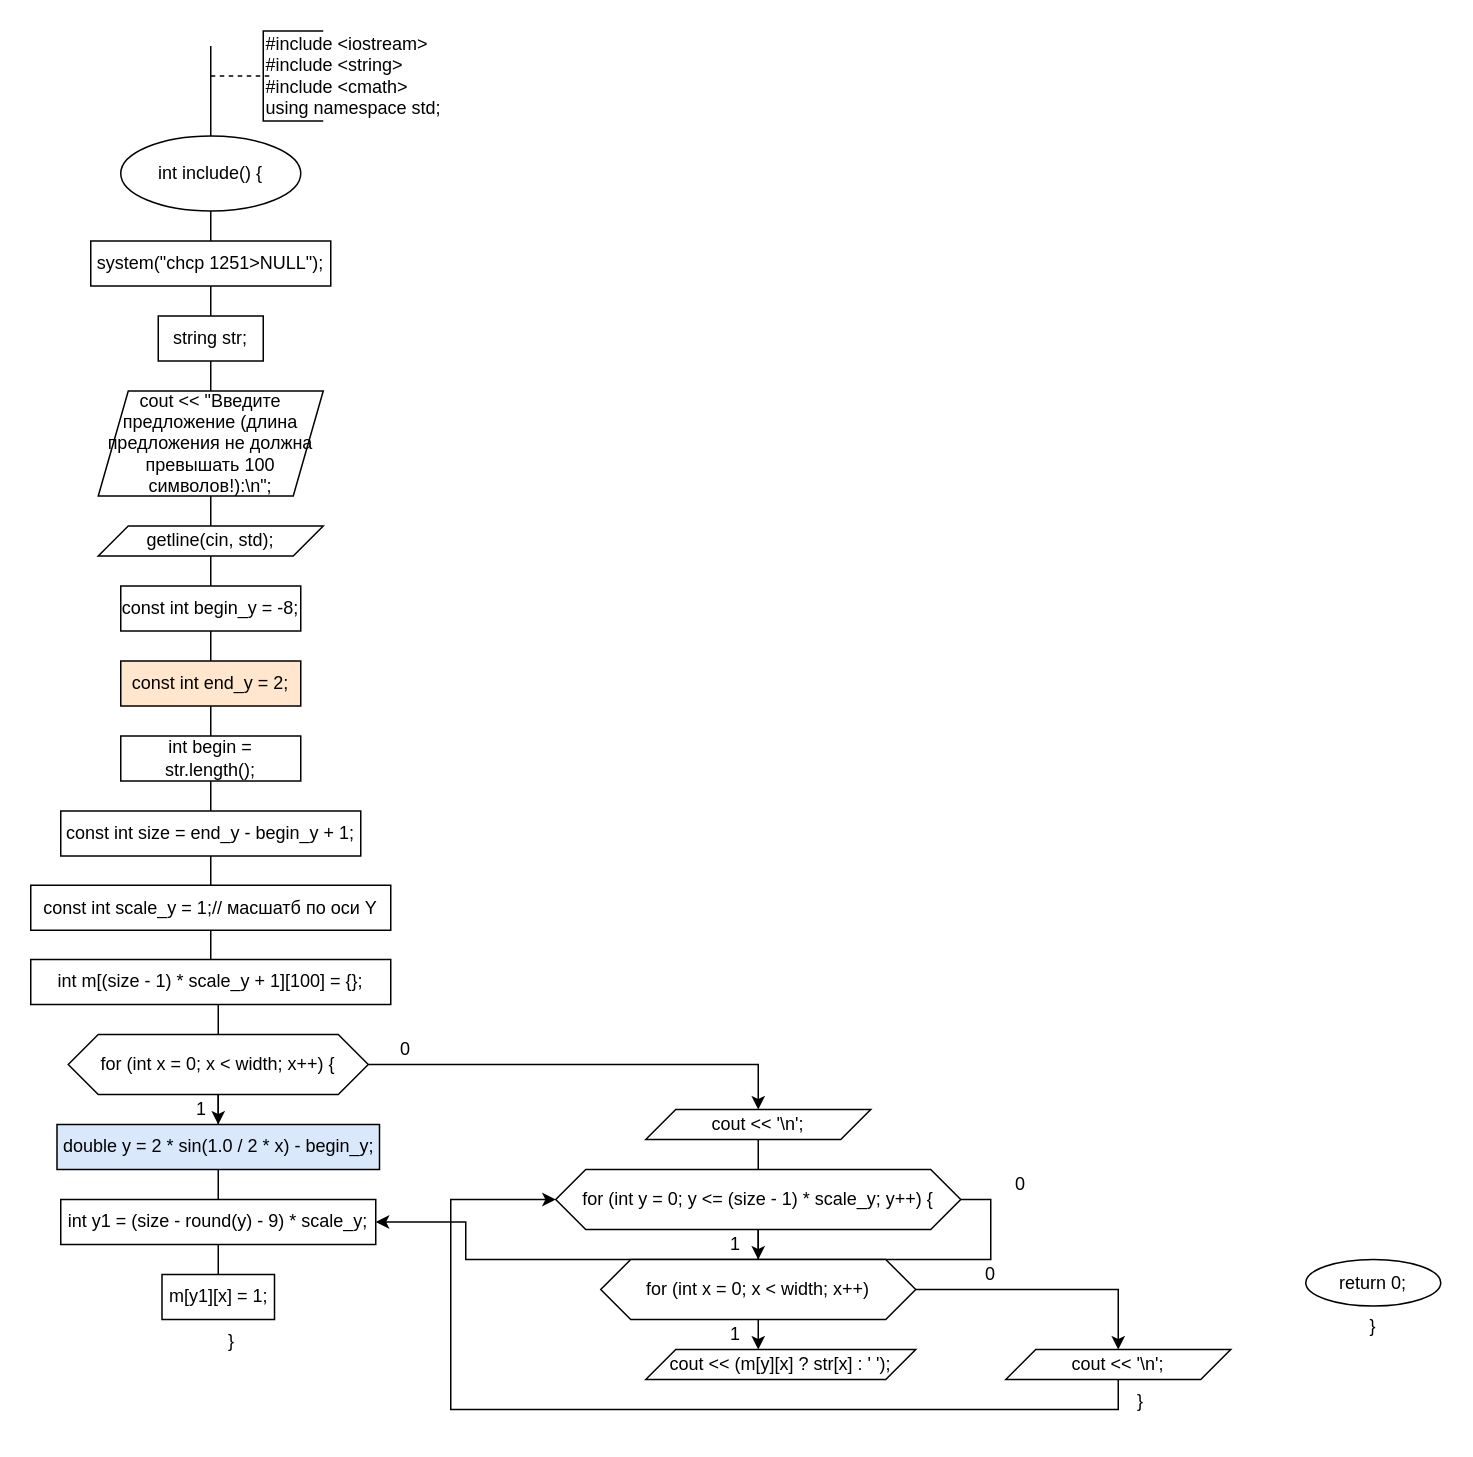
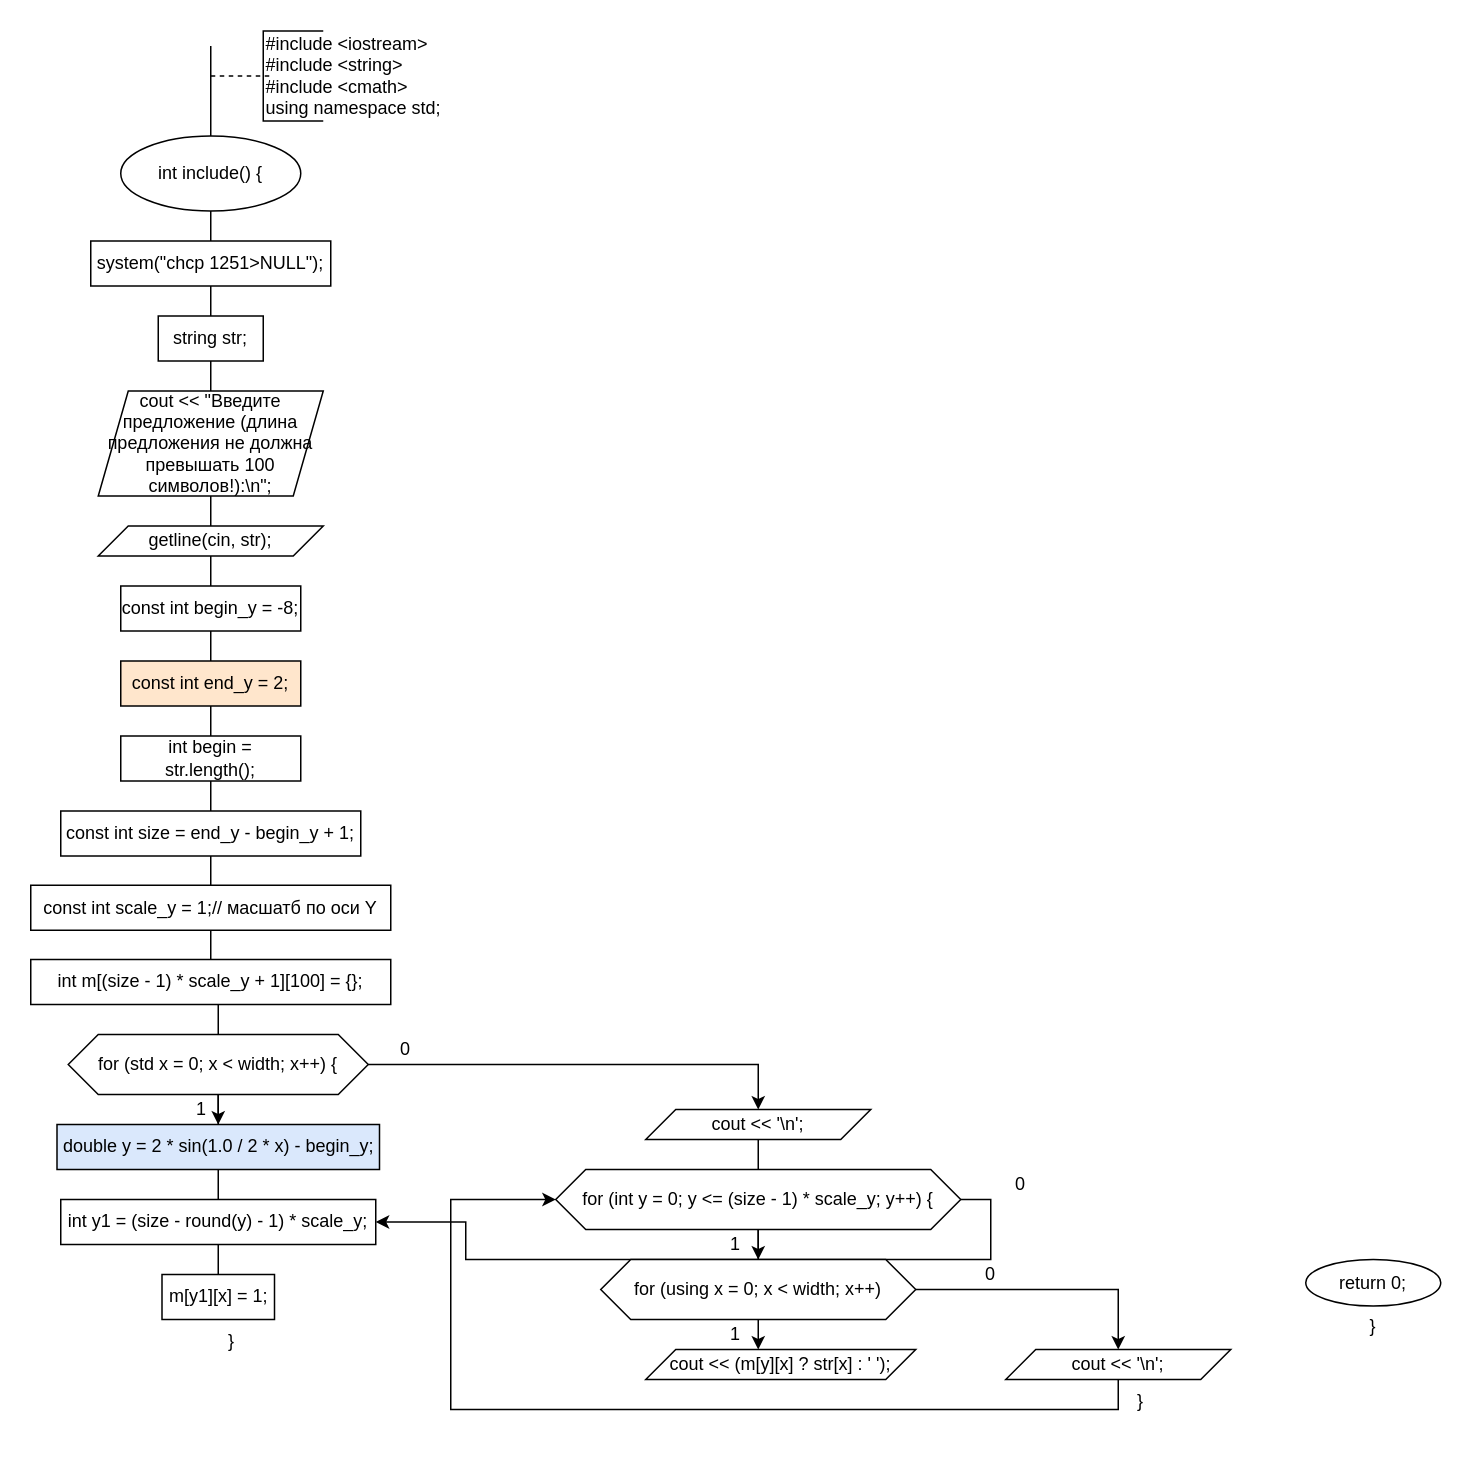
  <mxCell id="0" />
  <mxCell id="1" parent="0" />
  <mxCell id="2" value="" style="endArrow=none;html=1;rounded=0;" edge="1" parent="1"><mxGeometry width="50" height="50" relative="1" as="geometry"><mxPoint x="140" y="90" as="sourcePoint" /><mxPoint x="140" y="30" as="targetPoint" /></mxGeometry></mxCell>
  <mxCell id="3" value="" style="endArrow=none;dashed=1;html=1;rounded=0;" edge="1" parent="1"><mxGeometry width="50" height="50" relative="1" as="geometry"><mxPoint x="140" y="50" as="sourcePoint" /><mxPoint x="180" y="50" as="targetPoint" /></mxGeometry></mxCell>
  <mxCell id="4" value="" style="endArrow=none;html=1;rounded=0;" edge="1" parent="1"><mxGeometry width="50" height="50" relative="1" as="geometry"><mxPoint x="215" y="80" as="sourcePoint" /><mxPoint x="215" as="targetPoint" y="20" /><Array as="points"><mxPoint x="195" y="80" /><mxPoint x="175" y="80" /><mxPoint x="175" y="50" /><mxPoint x="175" y="20" /></Array></mxGeometry></mxCell>
  <mxCell id="5" value="int include() {" style="ellipse;whiteSpace=wrap;html=1;" vertex="1" parent="1"><mxGeometry x="80" y="90" width="120" height="50" as="geometry" /></mxCell>
  <mxCell id="6" value="" style="endArrow=none;html=1;rounded=0;entryX=0.5;entryY=1;entryDx=0;entryDy=0;" edge="1" parent="1" target="5"><mxGeometry width="50" height="50" relative="1" as="geometry"><mxPoint x="140" y="160" as="sourcePoint" /><mxPoint x="190" y="290" as="targetPoint" /></mxGeometry></mxCell>
  <mxCell id="7" value="system(&quot;chcp 1251&amp;gt;NULL&quot;);" style="rounded=0;whiteSpace=wrap;html=1;" vertex="1" parent="1"><mxGeometry x="60" y="160" width="160" height="30" as="geometry" /></mxCell>
  <mxCell id="8" value="" style="endArrow=none;html=1;rounded=0;entryX=0.5;entryY=1;entryDx=0;entryDy=0;" edge="1" parent="1" target="7"><mxGeometry width="50" height="50" relative="1" as="geometry"><mxPoint x="140" y="210" as="sourcePoint" /><mxPoint x="190" y="290" as="targetPoint" /></mxGeometry></mxCell>
  <mxCell id="9" value="string str;" style="rounded=0;whiteSpace=wrap;html=1;" vertex="1" parent="1"><mxGeometry x="105" y="210" width="70" height="30" as="geometry" /></mxCell>
  <mxCell id="10" value="" style="endArrow=none;html=1;rounded=0;entryX=0.5;entryY=1;entryDx=0;entryDy=0;" edge="1" parent="1" target="9"><mxGeometry width="50" height="50" relative="1" as="geometry"><mxPoint x="140" y="260" as="sourcePoint" /><mxPoint x="190" y="340" as="targetPoint" /></mxGeometry></mxCell>
  <mxCell id="11" value="cout &amp;lt;&amp;lt; &quot;Введите предложение (длина предложения не должна превышать 100 символов!):\n&quot;;" style="shape=parallelogram;perimeter=parallelogramPerimeter;whiteSpace=wrap;html=1;fixedSize=1;" vertex="1" parent="1"><mxGeometry x="65" y="260" width="150" height="70" as="geometry" /></mxCell>
  <mxCell id="12" value="" style="endArrow=none;html=1;rounded=0;entryX=0.5;entryY=1;entryDx=0;entryDy=0;" edge="1" parent="1"><mxGeometry width="50" height="50" relative="1" as="geometry"><mxPoint x="140" y="350" as="sourcePoint" /><mxPoint x="140" y="330" as="targetPoint" /></mxGeometry></mxCell>
- <mxCell id="13" value="getline(cin, std);" style="shape=parallelogram;perimeter=parallelogramPerimeter;whiteSpace=wrap;html=1;fixedSize=1;" vertex="1" parent="1"><mxGeometry x="65" y="350" width="150" height="20" as="geometry" /></mxCell>
+ <mxCell id="13" value="getline(cin, str);" style="shape=parallelogram;perimeter=parallelogramPerimeter;whiteSpace=wrap;html=1;fixedSize=1;" vertex="1" parent="1"><mxGeometry x="65" y="350" width="150" height="20" as="geometry" /></mxCell>
  <mxCell id="14" value="" style="endArrow=none;html=1;rounded=0;entryX=0.5;entryY=1;entryDx=0;entryDy=0;" edge="1" parent="1"><mxGeometry width="50" height="50" relative="1" as="geometry"><mxPoint x="140" y="390" as="sourcePoint" /><mxPoint x="140" y="370" as="targetPoint" /></mxGeometry></mxCell>
  <mxCell id="15" value="const int begin_y = -8;" style="rounded=0;whiteSpace=wrap;html=1;" vertex="1" parent="1"><mxGeometry x="80" y="390" width="120" height="30" as="geometry" /></mxCell>
  <mxCell id="16" value="" style="endArrow=none;html=1;rounded=0;entryX=0.5;entryY=1;entryDx=0;entryDy=0;" edge="1" parent="1"><mxGeometry width="50" height="50" relative="1" as="geometry"><mxPoint x="140" y="440" as="sourcePoint" /><mxPoint x="140" y="420" as="targetPoint" /></mxGeometry></mxCell>
  <mxCell id="17" value="const int end_y = 2;" style="rounded=0;whiteSpace=wrap;html=1;fillColor=#ffe6cc;" vertex="1" parent="1"><mxGeometry x="80" y="440" width="120" height="30" as="geometry" /></mxCell>
  <mxCell id="18" value="" style="endArrow=none;html=1;rounded=0;entryX=0.5;entryY=1;entryDx=0;entryDy=0;" edge="1" parent="1"><mxGeometry width="50" height="50" relative="1" as="geometry"><mxPoint x="140" y="490" as="sourcePoint" /><mxPoint x="140" y="470" as="targetPoint" /></mxGeometry></mxCell>
  <mxCell id="19" value="int begin = str.length();" style="rounded=0;whiteSpace=wrap;html=1;" vertex="1" parent="1"><mxGeometry x="80" y="490" width="120" height="30" as="geometry" /></mxCell>
  <mxCell id="20" value="" style="endArrow=none;html=1;rounded=0;entryX=0.5;entryY=1;entryDx=0;entryDy=0;" edge="1" parent="1"><mxGeometry width="50" height="50" relative="1" as="geometry"><mxPoint x="140" y="540" as="sourcePoint" /><mxPoint x="140" y="520" as="targetPoint" /></mxGeometry></mxCell>
  <mxCell id="21" value="const int size = end_y - begin_y + 1;" style="rounded=0;whiteSpace=wrap;html=1;" vertex="1" parent="1"><mxGeometry x="40" y="540" width="200" height="30" as="geometry" /></mxCell>
  <mxCell id="22" value="" style="endArrow=none;html=1;rounded=0;entryX=0.5;entryY=1;entryDx=0;entryDy=0;" edge="1" parent="1"><mxGeometry width="50" height="50" relative="1" as="geometry"><mxPoint x="140" y="590" as="sourcePoint" /><mxPoint x="140" y="570" as="targetPoint" /></mxGeometry></mxCell>
  <mxCell id="23" value="const int scale_y = 1;// масшатб по оси Y" style="rounded=0;whiteSpace=wrap;html=1;" vertex="1" parent="1"><mxGeometry x="20" y="589.5" width="240" height="30" as="geometry" /></mxCell>
  <mxCell id="24" style="edgeStyle=orthogonalEdgeStyle;rounded=0;orthogonalLoop=1;jettySize=auto;html=1;exitX=0.5;exitY=1;exitDx=0;exitDy=0;" edge="1" parent="1" source="26"><mxGeometry relative="1" as="geometry"><mxPoint x="145" y="749" as="targetPoint" /></mxGeometry></mxCell>
  <mxCell id="25" style="edgeStyle=orthogonalEdgeStyle;rounded=0;orthogonalLoop=1;jettySize=auto;html=1;exitX=1;exitY=0.5;exitDx=0;exitDy=0;entryX=0.5;entryY=0;entryDx=0;entryDy=0;" edge="1" parent="1" source="26" target="34"><mxGeometry relative="1" as="geometry"><mxPoint x="510" y="709" as="targetPoint" /><mxPoint x="205" y="709" as="sourcePoint" /></mxGeometry></mxCell>
- <mxCell id="26" value="for (int x = 0; x &amp;lt; width; x++) {" style="shape=hexagon;perimeter=hexagonPerimeter2;whiteSpace=wrap;html=1;fixedSize=1;" vertex="1" parent="1"><mxGeometry x="45" y="689" width="200" height="40" as="geometry" /></mxCell>
+ <mxCell id="26" value="for (std x = 0; x &amp;lt; width; x++) {" style="shape=hexagon;perimeter=hexagonPerimeter2;whiteSpace=wrap;html=1;fixedSize=1;" vertex="1" parent="1"><mxGeometry x="45" y="689" width="200" height="40" as="geometry" /></mxCell>
  <mxCell id="27" value="" style="endArrow=none;html=1;rounded=0;exitX=0.5;exitY=0;exitDx=0;exitDy=0;" edge="1" parent="1" source="26"><mxGeometry width="50" height="50" relative="1" as="geometry"><mxPoint x="145" y="479" as="sourcePoint" /><mxPoint x="145" y="669" as="targetPoint" /></mxGeometry></mxCell>
  <mxCell id="28" value="" style="endArrow=none;html=1;rounded=0;entryX=0.5;entryY=1;entryDx=0;entryDy=0;" edge="1" parent="1"><mxGeometry width="50" height="50" relative="1" as="geometry"><mxPoint x="145" y="749" as="sourcePoint" /><mxPoint x="145" y="729" as="targetPoint" /></mxGeometry></mxCell>
  <mxCell id="29" value="double y = 2 * sin(1.0 / 2 * x) - begin_y;" style="rounded=0;whiteSpace=wrap;html=1;fillColor=#dae8fc;" vertex="1" parent="1"><mxGeometry x="37.5" y="749" width="215" height="30" as="geometry" /></mxCell>
  <mxCell id="30" value="" style="endArrow=none;html=1;rounded=0;entryX=0.5;entryY=1;entryDx=0;entryDy=0;" edge="1" parent="1"><mxGeometry width="50" height="50" relative="1" as="geometry"><mxPoint x="145" y="799" as="sourcePoint" /><mxPoint x="145" y="779" as="targetPoint" /></mxGeometry></mxCell>
- <mxCell id="31" value="int y1 = (size - round(y) - 9) * scale_y;" style="rounded=0;whiteSpace=wrap;html=1;" vertex="1" parent="1"><mxGeometry x="40" y="799" width="210" height="30" as="geometry" /></mxCell>
+ <mxCell id="31" value="int y1 = (size - round(y) - 1) * scale_y;" style="rounded=0;whiteSpace=wrap;html=1;" vertex="1" parent="1"><mxGeometry x="40" y="799" width="210" height="30" as="geometry" /></mxCell>
  <mxCell id="32" value="" style="endArrow=none;html=1;rounded=0;entryX=0.5;entryY=1;entryDx=0;entryDy=0;" edge="1" parent="1"><mxGeometry width="50" height="50" relative="1" as="geometry"><mxPoint x="145" y="849" as="sourcePoint" /><mxPoint x="145" y="829" as="targetPoint" /></mxGeometry></mxCell>
  <mxCell id="33" value="m[y1][x] = 1;" style="rounded=0;whiteSpace=wrap;html=1;" vertex="1" parent="1"><mxGeometry x="107.5" y="849" width="75" height="30" as="geometry" /></mxCell>
  <mxCell id="34" value="cout &amp;lt;&amp;lt; '\n';" style="shape=parallelogram;perimeter=parallelogramPerimeter;whiteSpace=wrap;html=1;fixedSize=1;" vertex="1" parent="1"><mxGeometry x="430" y="739" width="150" height="20" as="geometry" /></mxCell>
  <mxCell id="35" style="edgeStyle=orthogonalEdgeStyle;rounded=0;orthogonalLoop=1;jettySize=auto;html=1;exitX=0.5;exitY=1;exitDx=0;exitDy=0;" edge="1" parent="1" source="37"><mxGeometry relative="1" as="geometry"><mxPoint x="505" y="839" as="targetPoint" /></mxGeometry></mxCell>
  <mxCell id="36" style="edgeStyle=orthogonalEdgeStyle;rounded=0;orthogonalLoop=1;jettySize=auto;html=1;exitX=1;exitY=0.5;exitDx=0;exitDy=0;" edge="1" parent="1" source="37" target="31"><mxGeometry relative="1" as="geometry" /></mxCell>
  <mxCell id="37" value="for (int y = 0; y &amp;lt;= (size - 1) * scale_y; y++) {" style="shape=hexagon;perimeter=hexagonPerimeter2;whiteSpace=wrap;html=1;fixedSize=1;" vertex="1" parent="1"><mxGeometry x="370" y="779" width="270" height="40" as="geometry" /></mxCell>
  <mxCell id="38" value="" style="endArrow=none;html=1;rounded=0;exitX=0.5;exitY=0;exitDx=0;exitDy=0;" edge="1" parent="1" source="37"><mxGeometry width="50" height="50" relative="1" as="geometry"><mxPoint x="505" y="569" as="sourcePoint" /><mxPoint x="505" y="759" as="targetPoint" /></mxGeometry></mxCell>
  <mxCell id="39" style="edgeStyle=orthogonalEdgeStyle;rounded=0;orthogonalLoop=1;jettySize=auto;html=1;exitX=0.5;exitY=1;exitDx=0;exitDy=0;" edge="1" parent="1" source="41"><mxGeometry relative="1" as="geometry"><mxPoint x="505" y="899" as="targetPoint" /></mxGeometry></mxCell>
  <mxCell id="40" style="edgeStyle=orthogonalEdgeStyle;rounded=0;orthogonalLoop=1;jettySize=auto;html=1;" edge="1" parent="1" source="41" target="45"><mxGeometry relative="1" as="geometry" /></mxCell>
- <mxCell id="41" value="&lt;span style=&quot;font-weight: normal;&quot;&gt;for (int x = 0; x &amp;lt; width; x++)&lt;/span&gt;" style="shape=hexagon;perimeter=hexagonPerimeter2;whiteSpace=wrap;html=1;fixedSize=1;fontStyle=1" vertex="1" parent="1"><mxGeometry x="400" y="839" width="210" height="40" as="geometry" /></mxCell>
+ <mxCell id="41" value="&lt;span style=&quot;font-weight: normal;&quot;&gt;for (using x = 0; x &amp;lt; width; x++)&lt;/span&gt;" style="shape=hexagon;perimeter=hexagonPerimeter2;whiteSpace=wrap;html=1;fixedSize=1;fontStyle=1" vertex="1" parent="1"><mxGeometry x="400" y="839" width="210" height="40" as="geometry" /></mxCell>
  <mxCell id="42" value="" style="endArrow=none;html=1;rounded=0;exitX=0.5;exitY=0;exitDx=0;exitDy=0;fontStyle=1" edge="1" parent="1" source="41"><mxGeometry width="50" height="50" relative="1" as="geometry"><mxPoint x="505" y="629" as="sourcePoint" /><mxPoint x="505" y="819" as="targetPoint" /></mxGeometry></mxCell>
  <mxCell id="43" value="cout &amp;lt;&amp;lt; (m[y][x] ? str[x] : ' ');" style="shape=parallelogram;perimeter=parallelogramPerimeter;whiteSpace=wrap;html=1;fixedSize=1;" vertex="1" parent="1"><mxGeometry x="430" y="899" width="180" height="20" as="geometry" /></mxCell>
  <mxCell id="44" style="edgeStyle=orthogonalEdgeStyle;rounded=0;orthogonalLoop=1;jettySize=auto;html=1;exitX=0.5;exitY=1;exitDx=0;exitDy=0;entryX=0;entryY=0.5;entryDx=0;entryDy=0;" edge="1" parent="1" source="45" target="37"><mxGeometry relative="1" as="geometry"><Array as="points"><mxPoint x="745" y="939" /><mxPoint x="300" y="939" /><mxPoint x="300" y="799" /></Array></mxGeometry></mxCell>
  <mxCell id="45" value="cout &amp;lt;&amp;lt; '\n';" style="shape=parallelogram;perimeter=parallelogramPerimeter;whiteSpace=wrap;html=1;fixedSize=1;" vertex="1" parent="1"><mxGeometry x="670" y="899" width="150" height="20" as="geometry" /></mxCell>
  <mxCell id="46" value="return 0;" style="ellipse;whiteSpace=wrap;html=1;" vertex="1" parent="1"><mxGeometry x="870" y="839" width="90" height="31" as="geometry" /></mxCell>
  <mxCell id="47" value="&lt;div&gt;#include &amp;lt;iostream&amp;gt;&lt;/div&gt;&lt;div&gt;&lt;span style=&quot;background-color: initial;&quot;&gt;#include &amp;lt;string&amp;gt;&lt;/span&gt;&lt;/div&gt;&lt;div&gt;#include &amp;lt;cmath&amp;gt;&lt;/div&gt;&lt;div&gt;using namespace std;&lt;/div&gt;" style="text;html=1;strokeColor=none;fillColor=none;align=left;verticalAlign=middle;whiteSpace=wrap;rounded=0;" vertex="1" parent="1"><mxGeometry x="175" width="125" height="60" as="geometry" y="20" /></mxCell>
  <mxCell id="48" value="" style="endArrow=none;html=1;rounded=0;entryX=0.5;entryY=1;entryDx=0;entryDy=0;" edge="1" parent="1"><mxGeometry width="50" height="50" relative="1" as="geometry"><mxPoint x="140" y="639.5" as="sourcePoint" /><mxPoint x="140" y="619.5" as="targetPoint" /></mxGeometry></mxCell>
  <mxCell id="49" value="int m[(size - 1) * scale_y + 1][100] = {};" style="rounded=0;whiteSpace=wrap;html=1;" vertex="1" parent="1"><mxGeometry x="20" y="639" width="240" height="30" as="geometry" /></mxCell>
  <mxCell id="50" value="}" style="text;html=1;strokeColor=none;fillColor=none;align=center;verticalAlign=middle;whiteSpace=wrap;rounded=0;" vertex="1" parent="1"><mxGeometry x="124" y="879" width="60" height="30" as="geometry" /></mxCell>
  <mxCell id="51" value="}" style="text;html=1;strokeColor=none;fillColor=none;align=center;verticalAlign=middle;whiteSpace=wrap;rounded=0;" vertex="1" parent="1"><mxGeometry x="730" y="919" width="60" height="30" as="geometry" /></mxCell>
  <mxCell id="52" value="}" style="text;html=1;strokeColor=none;fillColor=none;align=center;verticalAlign=middle;whiteSpace=wrap;rounded=0;" vertex="1" parent="1"><mxGeometry x="885" y="869" width="60" height="30" as="geometry" /></mxCell>
  <mxCell id="53" value="1" style="text;html=1;strokeColor=none;fillColor=none;align=center;verticalAlign=middle;whiteSpace=wrap;rounded=0;" vertex="1" parent="1"><mxGeometry x="124" y="729" width="20" height="20" as="geometry" /></mxCell>
  <mxCell id="54" value="0" style="text;html=1;strokeColor=none;fillColor=none;align=center;verticalAlign=middle;whiteSpace=wrap;rounded=0;" vertex="1" parent="1"><mxGeometry x="260" y="689" width="20" height="20" as="geometry" /></mxCell>
  <mxCell id="55" value="1" style="text;html=1;strokeColor=none;fillColor=none;align=center;verticalAlign=middle;whiteSpace=wrap;rounded=0;" vertex="1" parent="1"><mxGeometry x="480" y="819" width="20" height="20" as="geometry" /></mxCell>
  <mxCell id="56" value="1" style="text;html=1;strokeColor=none;fillColor=none;align=center;verticalAlign=middle;whiteSpace=wrap;rounded=0;" vertex="1" parent="1"><mxGeometry x="480" y="879" width="20" height="20" as="geometry" /></mxCell>
  <mxCell id="57" value="0" style="text;html=1;strokeColor=none;fillColor=none;align=center;verticalAlign=middle;whiteSpace=wrap;rounded=0;" vertex="1" parent="1"><mxGeometry x="670" y="779" width="20" height="20" as="geometry" /></mxCell>
  <mxCell id="58" value="0" style="text;html=1;strokeColor=none;fillColor=none;align=center;verticalAlign=middle;whiteSpace=wrap;rounded=0;" vertex="1" parent="1"><mxGeometry x="650" y="839" width="20" height="20" as="geometry" /></mxCell>
